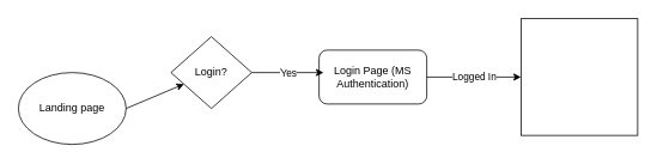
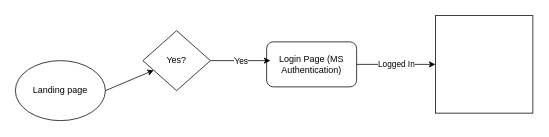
  <mxCell id="0" />
  <mxCell id="1" parent="0" />
  <mxCell id="2" value="Landing page" style="ellipse;whiteSpace=wrap;html=1;" vertex="1" parent="1"><mxGeometry x="20" y="80" width="120" height="80" as="geometry" /></mxCell>
  <mxCell id="3" value="Login Page (MS Authentication)" style="rounded=1;whiteSpace=wrap;html=1;" vertex="1" parent="1"><mxGeometry x="355" y="55" width="120" height="60" as="geometry" /></mxCell>
- <mxCell id="4" value="Login?" style="rhombus;whiteSpace=wrap;html=1;" vertex="1" parent="1"><mxGeometry x="190" y="40" width="90" height="80" as="geometry" /></mxCell>
+ <mxCell id="4" value="Yes?" style="rhombus;whiteSpace=wrap;html=1;" vertex="1" parent="1"><mxGeometry x="190" y="40" width="90" height="80" as="geometry" /></mxCell>
  <mxCell id="5" value="Yes" style="endArrow=classic;html=1;rounded=0;" edge="1" parent="1"><mxGeometry relative="1" as="geometry"><mxPoint x="280" y="80" as="sourcePoint" /><mxPoint x="360" y="80" as="targetPoint" /></mxGeometry></mxCell>
  <mxCell id="6" value="Yes&lt;br&gt;" style="edgeLabel;resizable=0;html=1;align=center;verticalAlign=middle;" connectable="0" vertex="1" parent="5"><mxGeometry relative="1" as="geometry" /></mxCell>
  <mxCell id="7" value="" style="endArrow=classic;html=1;rounded=0;exitX=1;exitY=0.5;exitDx=0;exitDy=0;" edge="1" parent="1" source="2" target="4"><mxGeometry width="50" height="50" relative="1" as="geometry"><mxPoint x="390" y="240" as="sourcePoint" /><mxPoint x="440" y="190" as="targetPoint" /></mxGeometry></mxCell>
  <mxCell id="8" value="Logged In" style="endArrow=classic;html=1;rounded=0;entryX=0;entryY=0.5;entryDx=0;entryDy=0;" edge="1" parent="1" source="3" target="9"><mxGeometry relative="1" as="geometry"><mxPoint x="475" y="80" as="sourcePoint" /><mxPoint x="550" y="80" as="targetPoint" /></mxGeometry></mxCell>
  <mxCell id="9" value="" style="whiteSpace=wrap;html=1;aspect=fixed;" vertex="1" parent="1"><mxGeometry x="580" width="130" height="130" as="geometry" y="20" /></mxCell>
